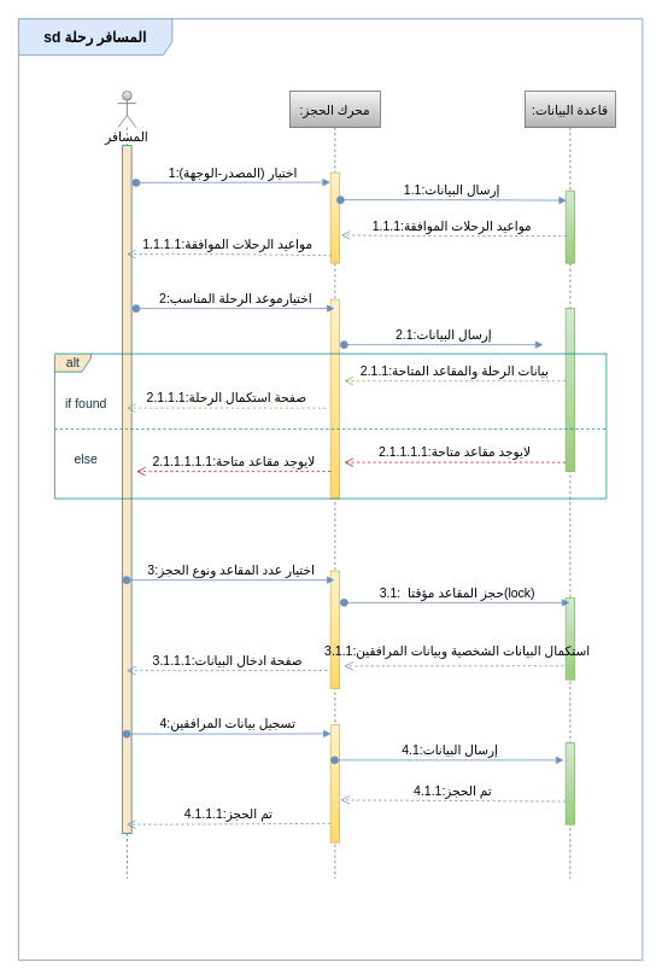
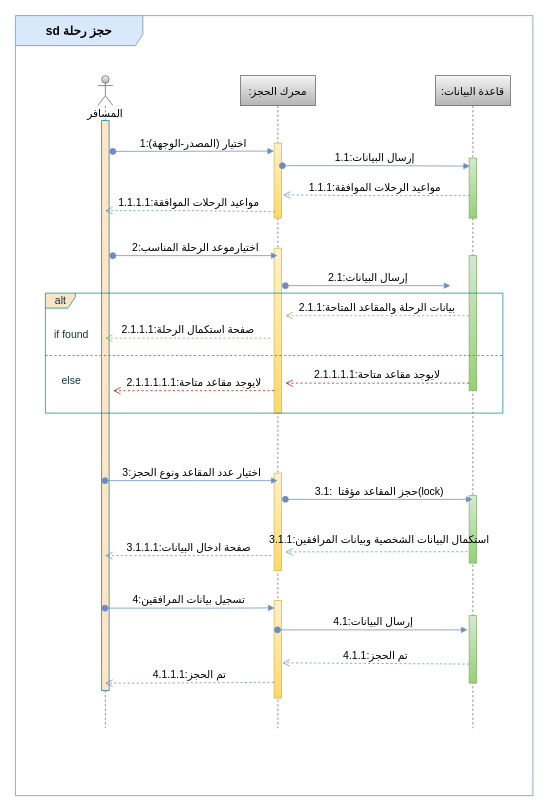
  <mxCell id="0" />
  <mxCell id="1" parent="0" />
  <mxCell id="2" value=":محرك الحجز" style="shape=umlLifeline;perimeter=lifelinePerimeter;container=1;collapsible=0;recursiveResize=0;rounded=0;shadow=0;strokeWidth=1;fontSize=14;labelBackgroundColor=none;fillColor=#f5f5f5;strokeColor=#666666;gradientColor=#b3b3b3;" parent="1" vertex="1"><mxGeometry x="320" y="100" width="100" height="870" as="geometry" /></mxCell>
  <mxCell id="3" value="" style="html=1;points=[];perimeter=orthogonalPerimeter;fontSize=14;labelBackgroundColor=none;fillColor=#fff2cc;strokeColor=#d6b656;gradientColor=#ffd966;" parent="2" vertex="1"><mxGeometry x="45" y="90" width="10" height="100" as="geometry" /></mxCell>
  <mxCell id="4" value="" style="html=1;points=[];perimeter=orthogonalPerimeter;fontSize=14;labelBackgroundColor=none;fillColor=#fff2cc;strokeColor=#d6b656;gradientColor=#ffd966;" parent="2" vertex="1"><mxGeometry x="45" y="230" width="10" height="220" as="geometry" /></mxCell>
  <mxCell id="5" value="" style="html=1;points=[];perimeter=orthogonalPerimeter;fontSize=14;labelBackgroundColor=none;fillColor=#fff2cc;strokeColor=#d6b656;gradientColor=#ffd966;" parent="2" vertex="1"><mxGeometry x="45" y="530" width="10" height="130" as="geometry" /></mxCell>
  <mxCell id="6" value="" style="html=1;points=[];perimeter=orthogonalPerimeter;fontSize=14;labelBackgroundColor=none;fillColor=#fff2cc;strokeColor=#d6b656;gradientColor=#ffd966;" parent="2" vertex="1"><mxGeometry x="45" y="700" width="10" height="130" as="geometry" /></mxCell>
  <mxCell id="7" value=":قاعدة البيانات" style="shape=umlLifeline;perimeter=lifelinePerimeter;container=1;collapsible=0;recursiveResize=0;rounded=0;shadow=0;strokeWidth=1;fontSize=14;labelBackgroundColor=none;fillColor=#f5f5f5;strokeColor=#666666;gradientColor=#b3b3b3;" parent="1" vertex="1"><mxGeometry x="580" y="100" width="100" height="870" as="geometry" /></mxCell>
  <mxCell id="8" value="" style="html=1;points=[];perimeter=orthogonalPerimeter;fontSize=14;labelBackgroundColor=none;fillColor=#d5e8d4;strokeColor=#82b366;gradientColor=#97d077;" parent="7" vertex="1"><mxGeometry x="45" y="110" width="10" height="80" as="geometry" /></mxCell>
  <mxCell id="9" value="" style="html=1;points=[];perimeter=orthogonalPerimeter;fontSize=14;labelBackgroundColor=none;fillColor=#d5e8d4;strokeColor=#82b366;gradientColor=#97d077;" parent="7" vertex="1"><mxGeometry x="45" y="240" width="10" height="180" as="geometry" /></mxCell>
  <mxCell id="10" value="" style="html=1;points=[];perimeter=orthogonalPerimeter;fontSize=14;labelBackgroundColor=none;fillColor=#d5e8d4;strokeColor=#82b366;gradientColor=#97d077;" parent="7" vertex="1"><mxGeometry x="45" y="560" width="10" height="90" as="geometry" /></mxCell>
  <mxCell id="11" value="" style="html=1;points=[];perimeter=orthogonalPerimeter;fontSize=14;labelBackgroundColor=none;fillColor=#d5e8d4;strokeColor=#82b366;gradientColor=#97d077;" parent="7" vertex="1"><mxGeometry x="45" y="720" width="10" height="90" as="geometry" /></mxCell>
  <mxCell id="12" value="&lt;font style=&quot;font-size: 14px;&quot;&gt;المسافر&lt;/font&gt;" style="shape=umlLifeline;participant=umlActor;perimeter=lifelinePerimeter;whiteSpace=wrap;html=1;container=1;collapsible=0;recursiveResize=0;verticalAlign=top;spacingTop=36;outlineConnect=0;size=40;labelBackgroundColor=none;fillColor=#f5f5f5;strokeColor=#666666;gradientColor=#b3b3b3;" parent="1" vertex="1"><mxGeometry x="130" y="100" width="20" height="870" as="geometry" /></mxCell>
  <mxCell id="13" value="" style="html=1;points=[];perimeter=orthogonalPerimeter;labelBackgroundColor=none;fillColor=#FAE5C7;strokeColor=#0F8B8D;fontColor=#143642;" parent="12" vertex="1"><mxGeometry x="5" y="60" width="10" height="760" as="geometry" /></mxCell>
  <mxCell id="14" value="1:اختيار (المصدر-الوجهة)" style="html=1;verticalAlign=bottom;startArrow=oval;startFill=1;endArrow=block;startSize=8;rounded=0;fontSize=14;entryX=-0.02;entryY=0.106;entryDx=0;entryDy=0;entryPerimeter=0;align=center;labelBackgroundColor=none;strokeColor=#6c8ebf;fontColor=default;fillColor=#dae8fc;gradientColor=#7ea6e0;" parent="1" target="3" edge="1"><mxGeometry width="60" relative="1" as="geometry"><mxPoint x="150" y="201" as="sourcePoint" /><mxPoint x="360" y="200" as="targetPoint" /><Array as="points" /></mxGeometry></mxCell>
  <mxCell id="15" value="1.1:إرسال البيانات&amp;nbsp;" style="html=1;verticalAlign=bottom;startArrow=oval;startFill=1;endArrow=block;startSize=8;rounded=0;fontSize=14;entryX=0.1;entryY=0.133;entryDx=0;entryDy=0;entryPerimeter=0;labelBackgroundColor=none;strokeColor=#6c8ebf;fontColor=default;fillColor=#dae8fc;gradientColor=#7ea6e0;" parent="1" target="8" edge="1"><mxGeometry width="60" relative="1" as="geometry"><mxPoint x="376" y="220" as="sourcePoint" /><mxPoint x="590" y="220" as="targetPoint" /><Array as="points"><mxPoint x="480" y="220" /><mxPoint x="510" y="220" /></Array></mxGeometry></mxCell>
  <mxCell id="16" value="1.1.1:مواعيد الرحلات الموافقة&amp;nbsp;" style="html=1;verticalAlign=bottom;endArrow=open;dashed=1;endSize=8;rounded=0;fontSize=14;exitX=0.1;exitY=0.622;exitDx=0;exitDy=0;exitPerimeter=0;entryX=1.18;entryY=0.69;entryDx=0;entryDy=0;entryPerimeter=0;labelBackgroundColor=none;strokeColor=#6c8ebf;fontColor=default;fillColor=#dae8fc;gradientColor=#7ea6e0;" parent="1" source="8" target="3" edge="1"><mxGeometry relative="1" as="geometry"><mxPoint x="480" y="410" as="sourcePoint" /><mxPoint x="400" y="410" as="targetPoint" /><Array as="points"><mxPoint x="480" y="260" /></Array></mxGeometry></mxCell>
  <mxCell id="17" value="2:اختيارموعد الرحلة المناسب" style="html=1;verticalAlign=bottom;startArrow=oval;startFill=1;endArrow=block;startSize=8;rounded=0;fontSize=14;labelBackgroundColor=none;strokeColor=#6c8ebf;fontColor=default;fillColor=#dae8fc;gradientColor=#7ea6e0;" parent="1" target="2" edge="1"><mxGeometry width="60" relative="1" as="geometry"><mxPoint x="150" y="340" as="sourcePoint" /><mxPoint x="470" y="280" as="targetPoint" /><Array as="points"><mxPoint x="240" y="340" /></Array></mxGeometry></mxCell>
  <mxCell id="18" value="مواعيد الرحلات الموافقة:1.1.1.1&amp;nbsp;" style="html=1;verticalAlign=bottom;endArrow=open;dashed=1;endSize=8;rounded=0;fontSize=14;exitX=0.14;exitY=0.914;exitDx=0;exitDy=0;exitPerimeter=0;labelBackgroundColor=none;strokeColor=#6c8ebf;fontColor=default;fillColor=#dae8fc;gradientColor=#7ea6e0;" parent="1" source="3" target="12" edge="1"><mxGeometry relative="1" as="geometry"><mxPoint x="360" y="280" as="sourcePoint" /><mxPoint x="150" y="281" as="targetPoint" /><Array as="points"><mxPoint x="250" y="280" /></Array></mxGeometry></mxCell>
  <mxCell id="19" value="إرسال البيانات:2.1" style="html=1;verticalAlign=bottom;startArrow=oval;startFill=1;endArrow=block;startSize=8;rounded=0;fontSize=14;labelBackgroundColor=none;strokeColor=#6c8ebf;fontColor=default;fillColor=#dae8fc;gradientColor=#7ea6e0;" parent="1" edge="1"><mxGeometry width="60" relative="1" as="geometry"><mxPoint x="380" y="380" as="sourcePoint" /><mxPoint x="600" y="380" as="targetPoint" /><Array as="points"><mxPoint x="480" y="380" /></Array></mxGeometry></mxCell>
  <mxCell id="20" value="بيانات الرحلة والمقاعد المتاحة:2.1.1" style="html=1;verticalAlign=bottom;endArrow=open;dashed=1;endSize=8;rounded=0;fontSize=14;labelBackgroundColor=none;strokeColor=#82b366;fontColor=default;fillColor=#d5e8d4;gradientColor=#97d077;" parent="1" source="9" edge="1"><mxGeometry relative="1" as="geometry"><mxPoint x="590" y="420" as="sourcePoint" /><mxPoint x="380" y="420" as="targetPoint" /><Array as="points"><mxPoint x="380" y="420" /></Array></mxGeometry></mxCell>
  <mxCell id="21" value="صفحة استكمال الرحلة:2.1.1.1" style="html=1;verticalAlign=bottom;endArrow=open;dashed=1;endSize=8;rounded=0;fontSize=14;exitX=0.492;exitY=0.375;exitDx=0;exitDy=0;exitPerimeter=0;labelBackgroundColor=none;strokeColor=#82b366;fontColor=default;fillColor=#d5e8d4;gradientColor=#97d077;" parent="1" source="32" target="12" edge="1"><mxGeometry relative="1" as="geometry"><mxPoint x="360" y="450" as="sourcePoint" /><mxPoint x="390" y="430" as="targetPoint" /><Array as="points"><mxPoint x="240" y="450" /></Array></mxGeometry></mxCell>
  <mxCell id="22" value="3:اختيار عدد المقاعد ونوع الحجز" style="html=1;verticalAlign=bottom;startArrow=oval;startFill=1;endArrow=block;startSize=8;rounded=0;fontSize=14;labelBackgroundColor=none;strokeColor=#6c8ebf;fontColor=default;fillColor=#dae8fc;gradientColor=#7ea6e0;" parent="1" source="12" target="2" edge="1"><mxGeometry width="60" relative="1" as="geometry"><mxPoint x="150" y="510" as="sourcePoint" /><mxPoint x="470" y="450" as="targetPoint" /><Array as="points"><mxPoint x="260" y="640" /></Array></mxGeometry></mxCell>
  <mxCell id="23" value="3.1:&amp;nbsp; حجز المقاعد مؤقتا(lock)" style="html=1;verticalAlign=bottom;startArrow=oval;startFill=1;endArrow=block;startSize=8;rounded=0;fontSize=14;exitX=1.5;exitY=0.269;exitDx=0;exitDy=0;exitPerimeter=0;labelBackgroundColor=none;strokeColor=#6c8ebf;fontColor=default;fillColor=#dae8fc;gradientColor=#7ea6e0;" parent="1" source="5" target="7" edge="1"><mxGeometry width="60" relative="1" as="geometry"><mxPoint x="160" y="520" as="sourcePoint" /><mxPoint x="610" y="665" as="targetPoint" /><Array as="points" /></mxGeometry></mxCell>
  <mxCell id="24" value="استكمال البيانات الشخصية وبيانات المرافقين:3.1.1" style="html=1;verticalAlign=bottom;endArrow=open;dashed=1;endSize=8;rounded=0;fontSize=14;exitX=-0.22;exitY=0.831;exitDx=0;exitDy=0;exitPerimeter=0;labelBackgroundColor=none;strokeColor=#6c8ebf;fontColor=default;fillColor=#dae8fc;gradientColor=#7ea6e0;" parent="1" source="10" edge="1"><mxGeometry x="-0.031" y="-5" relative="1" as="geometry"><mxPoint x="480" y="450" as="sourcePoint" /><mxPoint x="380" y="735" as="targetPoint" /><mxPoint as="offset" /></mxGeometry></mxCell>
  <mxCell id="25" value="3.1.1.1:صفحة ادخال البيانات" style="html=1;verticalAlign=bottom;endArrow=open;dashed=1;endSize=8;rounded=0;fontSize=14;exitX=-0.34;exitY=0.845;exitDx=0;exitDy=0;exitPerimeter=0;labelBackgroundColor=none;strokeColor=#6c8ebf;fontColor=default;fillColor=#dae8fc;gradientColor=#7ea6e0;" parent="1" source="5" target="12" edge="1"><mxGeometry relative="1" as="geometry"><mxPoint x="370" y="610" as="sourcePoint" /><mxPoint x="390" y="609.97" as="targetPoint" /><Array as="points"><mxPoint x="250" y="740" /></Array></mxGeometry></mxCell>
  <mxCell id="26" value="4:تسجيل بيانات المرافقين&amp;nbsp;" style="html=1;verticalAlign=bottom;startArrow=oval;startFill=1;endArrow=block;startSize=8;rounded=0;fontSize=14;entryX=0.06;entryY=0.075;entryDx=0;entryDy=0;entryPerimeter=0;labelBackgroundColor=none;strokeColor=#6c8ebf;fontColor=default;fillColor=#dae8fc;gradientColor=#7ea6e0;" parent="1" source="12" target="6" edge="1"><mxGeometry width="60" relative="1" as="geometry"><mxPoint x="380" y="560" as="sourcePoint" /><mxPoint x="370" y="560" as="targetPoint" /><Array as="points"><mxPoint x="190" y="810" /><mxPoint x="280" y="810" /></Array></mxGeometry></mxCell>
  <mxCell id="27" value="4.1:إرسال البيانات" style="html=1;verticalAlign=bottom;startArrow=oval;startFill=1;endArrow=block;startSize=8;rounded=0;fontSize=14;entryX=-0.22;entryY=0.211;entryDx=0;entryDy=0;entryPerimeter=0;labelBackgroundColor=none;strokeColor=#6c8ebf;fontColor=default;fillColor=#dae8fc;gradientColor=#7ea6e0;" parent="1" source="2" target="11" edge="1"><mxGeometry width="60" relative="1" as="geometry"><mxPoint x="380" y="679" as="sourcePoint" /><mxPoint x="379.5" y="670" as="targetPoint" /><Array as="points" /></mxGeometry></mxCell>
  <mxCell id="28" value="4.1.1:تم الحجز" style="html=1;verticalAlign=bottom;endArrow=open;dashed=1;endSize=8;rounded=0;fontSize=14;exitX=0.02;exitY=0.718;exitDx=0;exitDy=0;exitPerimeter=0;entryX=1.1;entryY=0.638;entryDx=0;entryDy=0;entryPerimeter=0;labelBackgroundColor=none;strokeColor=#6c8ebf;fontColor=default;fillColor=#dae8fc;gradientColor=#7ea6e0;" parent="1" source="11" target="6" edge="1"><mxGeometry relative="1" as="geometry"><mxPoint x="450" y="640" as="sourcePoint" /><mxPoint x="370" y="640" as="targetPoint" /></mxGeometry></mxCell>
  <mxCell id="29" value="4.1.1.1:تم الحجز" style="html=1;verticalAlign=bottom;endArrow=open;dashed=1;endSize=8;rounded=0;fontSize=14;exitX=-0.02;exitY=0.838;exitDx=0;exitDy=0;exitPerimeter=0;labelBackgroundColor=none;strokeColor=#6c8ebf;fontColor=default;fillColor=#dae8fc;gradientColor=#7ea6e0;" parent="1" source="6" target="12" edge="1"><mxGeometry relative="1" as="geometry"><mxPoint x="370" y="735" as="sourcePoint" /><mxPoint x="150" y="840" as="targetPoint" /><Array as="points"><mxPoint x="190" y="910" /></Array></mxGeometry></mxCell>
  <mxCell id="30" value="2.1.1.1.1:لايوجد مقاعد متاحة" style="html=1;verticalAlign=bottom;endArrow=open;dashed=1;endSize=8;rounded=0;fontSize=14;labelBackgroundColor=none;strokeColor=#A8201A;fontColor=default;" parent="1" source="9" edge="1"><mxGeometry relative="1" as="geometry"><mxPoint x="450" y="520" as="sourcePoint" /><mxPoint x="380" y="510" as="targetPoint" /><Array as="points"><mxPoint x="470" y="510" /></Array></mxGeometry></mxCell>
  <mxCell id="31" value="2.1.1.1.1.1:لايوجد مقاعد متاحة" style="html=1;verticalAlign=bottom;endArrow=open;dashed=1;endSize=8;rounded=0;fontSize=14;entryX=0.148;entryY=0.813;entryDx=0;entryDy=0;entryPerimeter=0;labelBackgroundColor=none;strokeColor=#A8201A;fontColor=default;" parent="1" target="32" edge="1"><mxGeometry relative="1" as="geometry"><mxPoint x="365" y="520" as="sourcePoint" /><mxPoint x="370" y="520" as="targetPoint" /></mxGeometry></mxCell>
  <mxCell id="32" value="alt" style="shape=umlFrame;tabWidth=110;tabHeight=30;tabPosition=left;html=1;boundedLbl=1;labelInHeader=1;width=40;height=20;fontSize=14;labelBackgroundColor=none;fillColor=#FAE5C7;strokeColor=#0F8B8D;fontColor=#143642;" parent="1" vertex="1"><mxGeometry x="60" y="390" width="610" height="160" as="geometry" /></mxCell>
  <mxCell id="33" value="if found" style="text;fontSize=14;labelBackgroundColor=none;fontColor=#143642;" parent="32" vertex="1"><mxGeometry width="60" height="30" relative="1" as="geometry"><mxPoint x="10" y="40" as="offset" /></mxGeometry></mxCell>
  <mxCell id="34" value="else" style="line;strokeWidth=1;dashed=1;labelPosition=center;verticalLabelPosition=bottom;align=left;verticalAlign=top;spacingLeft=20;spacingTop=15;fontSize=14;labelBackgroundColor=none;fillColor=#FAE5C7;strokeColor=#0F8B8D;fontColor=#143642;" parent="32" vertex="1"><mxGeometry y="80" width="610" height="6.4" as="geometry" /></mxCell>
- <mxCell id="35" value="&lt;b&gt;&lt;font style=&quot;font-size: 16px;&quot;&gt;sd المسافر رحلة&lt;/font&gt;&lt;/b&gt;" style="shape=umlFrame;whiteSpace=wrap;html=1;width=170;height=40;fillColor=#dae8fc;strokeColor=#6c8ebf;" parent="1" vertex="1"><mxGeometry width="690" height="1040" as="geometry" x="20" y="20" /></mxCell>
+ <mxCell id="35" value="&lt;b&gt;&lt;font style=&quot;font-size: 16px;&quot;&gt;sd حجز رحلة&lt;/font&gt;&lt;/b&gt;" style="shape=umlFrame;whiteSpace=wrap;html=1;width=170;height=40;fillColor=#dae8fc;strokeColor=#6c8ebf;" parent="1" vertex="1"><mxGeometry width="690" height="1040" as="geometry" x="20" y="20" /></mxCell>
